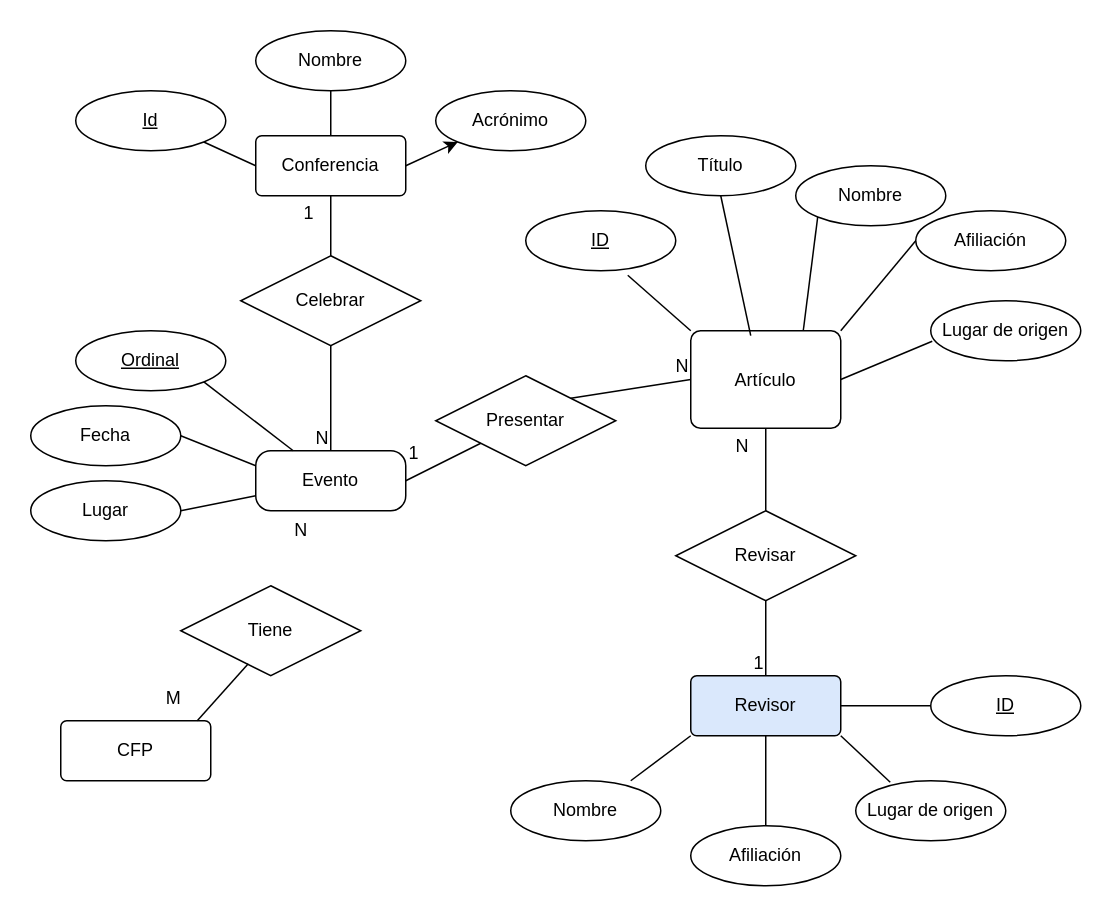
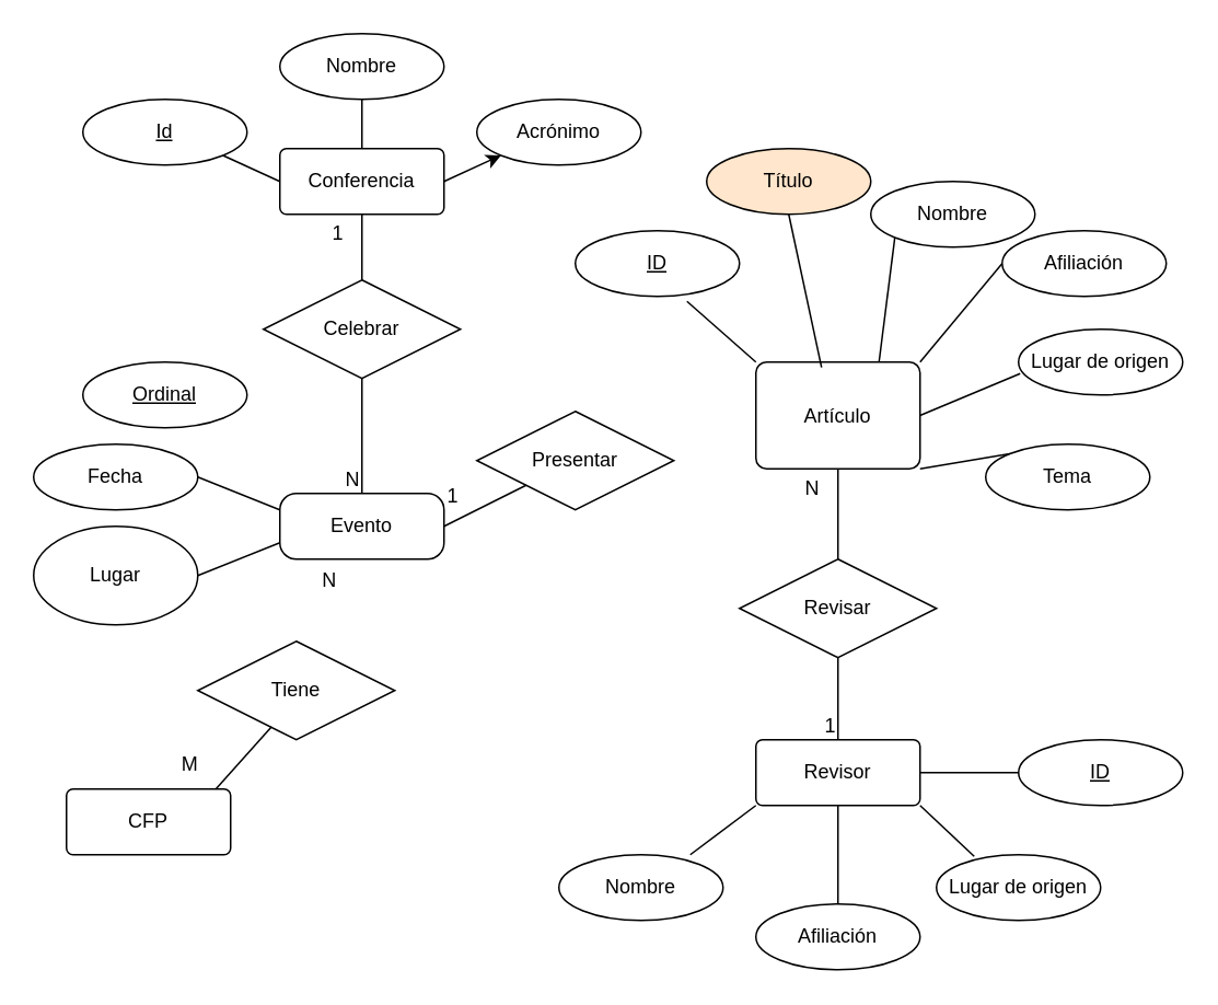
  <mxCell id="0" />
  <mxCell id="1" parent="0" />
  <mxCell id="2" value="Conferencia" style="rounded=1;arcSize=10;whiteSpace=wrap;html=1;align=center;" vertex="1" parent="1"><mxGeometry x="170" y="90" width="100" height="40" as="geometry" /></mxCell>
  <mxCell id="3" value="Id" style="ellipse;whiteSpace=wrap;html=1;align=center;fontStyle=4;" vertex="1" parent="1"><mxGeometry x="50" y="60" width="100" height="40" as="geometry" /></mxCell>
  <mxCell id="4" value="Nombre" style="ellipse;whiteSpace=wrap;html=1;align=center;" vertex="1" parent="1"><mxGeometry x="170" y="20" width="100" height="40" as="geometry" /></mxCell>
  <mxCell id="5" value="Acrónimo" style="ellipse;whiteSpace=wrap;html=1;align=center;" vertex="1" parent="1"><mxGeometry x="290" y="60" width="100" height="40" as="geometry" /></mxCell>
  <mxCell id="6" value="" style="endArrow=none;html=1;rounded=0;entryX=1;entryY=1;entryDx=0;entryDy=0;exitX=0;exitY=0.5;exitDx=0;exitDy=0;" edge="1" parent="1" source="2" target="3"><mxGeometry relative="1" as="geometry"><mxPoint x="170" y="370" as="sourcePoint" /><mxPoint x="330" y="370" as="targetPoint" /></mxGeometry></mxCell>
  <mxCell id="7" value="" style="endArrow=none;html=1;rounded=0;entryX=0.5;entryY=1;entryDx=0;entryDy=0;exitX=0.5;exitY=0;exitDx=0;exitDy=0;" edge="1" parent="1" source="2" target="4"><mxGeometry relative="1" as="geometry"><mxPoint x="170" y="370" as="sourcePoint" /><mxPoint x="330" y="370" as="targetPoint" /></mxGeometry></mxCell>
  <mxCell id="8" value="" style="endArrow=classic;html=1;rounded=0;entryX=0;entryY=1;entryDx=0;entryDy=0;exitX=1;exitY=0.5;exitDx=0;exitDy=0;" edge="1" parent="1" source="2" target="5"><mxGeometry relative="1" as="geometry"><mxPoint x="170" y="370" as="sourcePoint" /><mxPoint x="330" y="370" as="targetPoint" /></mxGeometry></mxCell>
  <mxCell id="9" value="Evento" style="rounded=1;arcSize=25;whiteSpace=wrap;html=1;align=center;" vertex="1" parent="1"><mxGeometry x="170" y="300" width="100" height="40" as="geometry" /></mxCell>
  <mxCell id="10" value="Fecha" style="ellipse;whiteSpace=wrap;html=1;align=center;" vertex="1" parent="1"><mxGeometry x="20" y="270" width="100" height="40" as="geometry" /></mxCell>
- <mxCell id="11" value="Lugar" style="ellipse;whiteSpace=wrap;html=1;align=center;" vertex="1" parent="1"><mxGeometry x="20" y="320" width="100" height="40" as="geometry" /></mxCell>
+ <mxCell id="11" value="Lugar" style="ellipse;whiteSpace=wrap;html=1;align=center;" vertex="1" parent="1"><mxGeometry x="20" y="320" width="100" height="60" as="geometry" /></mxCell>
  <mxCell id="12" value="Ordinal" style="ellipse;whiteSpace=wrap;html=1;align=center;fontStyle=4;" vertex="1" parent="1"><mxGeometry x="50" y="220" width="100" height="40" as="geometry" /></mxCell>
- <mxCell id="13" value="" style="endArrow=none;html=1;rounded=0;entryX=1;entryY=1;entryDx=0;entryDy=0;exitX=0.25;exitY=0;exitDx=0;exitDy=0;" edge="1" parent="1" source="9" target="12"><mxGeometry relative="1" as="geometry"><mxPoint x="170" y="370" as="sourcePoint" /><mxPoint x="330" y="370" as="targetPoint" /></mxGeometry></mxCell>
  <mxCell id="14" value="" style="endArrow=none;html=1;rounded=0;entryX=1;entryY=0.5;entryDx=0;entryDy=0;exitX=0;exitY=0.25;exitDx=0;exitDy=0;" edge="1" parent="1" source="9" target="10"><mxGeometry relative="1" as="geometry"><mxPoint x="170" y="370" as="sourcePoint" /><mxPoint x="330" y="370" as="targetPoint" /></mxGeometry></mxCell>
  <mxCell id="15" value="" style="endArrow=none;html=1;rounded=0;entryX=0;entryY=0.75;entryDx=0;entryDy=0;exitX=1;exitY=0.5;exitDx=0;exitDy=0;" edge="1" parent="1" source="11" target="9"><mxGeometry relative="1" as="geometry"><mxPoint x="170" y="370" as="sourcePoint" /><mxPoint x="330" y="370" as="targetPoint" /></mxGeometry></mxCell>
  <mxCell id="16" value="Celebrar" style="shape=rhombus;perimeter=rhombusPerimeter;whiteSpace=wrap;html=1;align=center;" vertex="1" parent="1"><mxGeometry x="160" y="170" width="120" height="60" as="geometry" /></mxCell>
  <mxCell id="17" value="Artículo" style="rounded=1;arcSize=10;whiteSpace=wrap;html=1;align=center;" vertex="1" parent="1"><mxGeometry x="460" y="220" width="100" height="65" as="geometry" /></mxCell>
  <mxCell id="18" value="ID" style="ellipse;whiteSpace=wrap;html=1;align=center;fontStyle=4;" vertex="1" parent="1"><mxGeometry x="350" y="140" width="100" height="40" as="geometry" /></mxCell>
- <mxCell id="19" value="Título" style="ellipse;whiteSpace=wrap;html=1;align=center;" vertex="1" parent="1"><mxGeometry x="430" y="90" width="100" height="40" as="geometry" /></mxCell>
+ <mxCell id="19" value="Título" style="ellipse;whiteSpace=wrap;html=1;align=center;fillColor=#ffe6cc;" vertex="1" parent="1"><mxGeometry x="430" y="90" width="100" height="40" as="geometry" /></mxCell>
  <mxCell id="20" value="Nombre" style="ellipse;whiteSpace=wrap;html=1;align=center;" vertex="1" parent="1"><mxGeometry x="530" y="110" width="100" height="40" as="geometry" /></mxCell>
  <mxCell id="21" value="Afiliación" style="ellipse;whiteSpace=wrap;html=1;align=center;" vertex="1" parent="1"><mxGeometry x="610" y="140" width="100" height="40" as="geometry" /></mxCell>
  <mxCell id="22" value="Lugar de origen" style="ellipse;whiteSpace=wrap;html=1;align=center;" vertex="1" parent="1"><mxGeometry x="620" y="200" width="100" height="40" as="geometry" /></mxCell>
  <mxCell id="23" value="" style="endArrow=none;html=1;rounded=0;entryX=0;entryY=0;entryDx=0;entryDy=0;exitX=0.68;exitY=1.075;exitDx=0;exitDy=0;exitPerimeter=0;" edge="1" parent="1" source="18" target="17"><mxGeometry relative="1" as="geometry"><mxPoint x="170" y="370" as="sourcePoint" /><mxPoint x="330" y="370" as="targetPoint" /></mxGeometry></mxCell>
  <mxCell id="24" value="" style="endArrow=none;html=1;rounded=0;entryX=0.5;entryY=1;entryDx=0;entryDy=0;exitX=0.4;exitY=0.05;exitDx=0;exitDy=0;exitPerimeter=0;" edge="1" parent="1" source="17" target="19"><mxGeometry relative="1" as="geometry"><mxPoint x="170" y="370" as="sourcePoint" /><mxPoint x="330" y="370" as="targetPoint" /></mxGeometry></mxCell>
  <mxCell id="25" value="" style="endArrow=none;html=1;rounded=0;entryX=0;entryY=1;entryDx=0;entryDy=0;exitX=0.75;exitY=0;exitDx=0;exitDy=0;" edge="1" parent="1" source="17" target="20"><mxGeometry relative="1" as="geometry"><mxPoint x="170" y="370" as="sourcePoint" /><mxPoint x="330" y="370" as="targetPoint" /></mxGeometry></mxCell>
  <mxCell id="26" value="" style="endArrow=none;html=1;rounded=0;entryX=0;entryY=0.5;entryDx=0;entryDy=0;exitX=1;exitY=0;exitDx=0;exitDy=0;" edge="1" parent="1" source="17" target="21"><mxGeometry relative="1" as="geometry"><mxPoint x="170" y="370" as="sourcePoint" /><mxPoint x="330" y="370" as="targetPoint" /></mxGeometry></mxCell>
  <mxCell id="27" value="" style="endArrow=none;html=1;rounded=0;entryX=0.01;entryY=0.675;entryDx=0;entryDy=0;exitX=1;exitY=0.5;exitDx=0;exitDy=0;entryPerimeter=0;" edge="1" parent="1" source="17" target="22"><mxGeometry relative="1" as="geometry"><mxPoint x="170" y="370" as="sourcePoint" /><mxPoint x="330" y="370" as="targetPoint" /></mxGeometry></mxCell>
- <mxCell id="28" value="Revisor" style="rounded=1;arcSize=10;whiteSpace=wrap;html=1;align=center;fillColor=#dae8fc;" vertex="1" parent="1"><mxGeometry x="460" y="450" width="100" height="40" as="geometry" /></mxCell>
+ <mxCell id="28" value="Revisor" style="rounded=1;arcSize=10;whiteSpace=wrap;html=1;align=center;" vertex="1" parent="1"><mxGeometry x="460" y="450" width="100" height="40" as="geometry" /></mxCell>
  <mxCell id="29" value="Nombre" style="ellipse;whiteSpace=wrap;html=1;align=center;" vertex="1" parent="1"><mxGeometry x="340" y="520" width="100" height="40" as="geometry" /></mxCell>
  <mxCell id="30" value="ID" style="ellipse;whiteSpace=wrap;html=1;align=center;fontStyle=4;" vertex="1" parent="1"><mxGeometry x="620" y="450" width="100" height="40" as="geometry" /></mxCell>
  <mxCell id="31" value="Lugar de origen" style="ellipse;whiteSpace=wrap;html=1;align=center;" vertex="1" parent="1"><mxGeometry x="570" y="520" width="100" height="40" as="geometry" /></mxCell>
  <mxCell id="32" value="Afiliación" style="ellipse;whiteSpace=wrap;html=1;align=center;" vertex="1" parent="1"><mxGeometry x="460" y="550" width="100" height="40" as="geometry" /></mxCell>
  <mxCell id="33" value="" style="endArrow=none;html=1;rounded=0;entryX=0;entryY=1;entryDx=0;entryDy=0;exitX=0.8;exitY=0;exitDx=0;exitDy=0;exitPerimeter=0;" edge="1" parent="1" source="29" target="28"><mxGeometry relative="1" as="geometry"><mxPoint x="170" y="370" as="sourcePoint" /><mxPoint x="330" y="370" as="targetPoint" /></mxGeometry></mxCell>
  <mxCell id="34" value="" style="endArrow=none;html=1;rounded=0;entryX=0.5;entryY=1;entryDx=0;entryDy=0;exitX=0.5;exitY=0;exitDx=0;exitDy=0;" edge="1" parent="1" source="32" target="28"><mxGeometry relative="1" as="geometry"><mxPoint x="170" y="370" as="sourcePoint" /><mxPoint x="330" y="370" as="targetPoint" /></mxGeometry></mxCell>
  <mxCell id="35" value="" style="endArrow=none;html=1;rounded=0;entryX=0.23;entryY=0.025;entryDx=0;entryDy=0;entryPerimeter=0;exitX=1;exitY=1;exitDx=0;exitDy=0;" edge="1" parent="1" source="28" target="31"><mxGeometry relative="1" as="geometry"><mxPoint x="170" y="370" as="sourcePoint" /><mxPoint x="330" y="370" as="targetPoint" /></mxGeometry></mxCell>
  <mxCell id="36" value="" style="endArrow=none;html=1;rounded=0;entryX=0;entryY=0.5;entryDx=0;entryDy=0;exitX=1;exitY=0.5;exitDx=0;exitDy=0;" edge="1" parent="1" source="28" target="30"><mxGeometry relative="1" as="geometry"><mxPoint x="170" y="370" as="sourcePoint" /><mxPoint x="330" y="370" as="targetPoint" /></mxGeometry></mxCell>
  <mxCell id="37" value="Revisar" style="shape=rhombus;perimeter=rhombusPerimeter;whiteSpace=wrap;html=1;align=center;" vertex="1" parent="1"><mxGeometry x="450" y="340" width="120" height="60" as="geometry" /></mxCell>
  <mxCell id="38" value="Presentar" style="shape=rhombus;perimeter=rhombusPerimeter;whiteSpace=wrap;html=1;align=center;" vertex="1" parent="1"><mxGeometry x="290" y="250" width="120" height="60" as="geometry" /></mxCell>
  <mxCell id="39" value="" style="endArrow=none;html=1;rounded=0;entryX=0.5;entryY=0;entryDx=0;entryDy=0;exitX=0.5;exitY=1;exitDx=0;exitDy=0;" edge="1" parent="1" source="16" target="9"><mxGeometry relative="1" as="geometry"><mxPoint x="170" y="370" as="sourcePoint" /><mxPoint x="330" y="370" as="targetPoint" /></mxGeometry></mxCell>
  <mxCell id="40" value="N" style="resizable=0;html=1;whiteSpace=wrap;align=right;verticalAlign=bottom;" connectable="0" vertex="1" parent="39"><mxGeometry x="1" relative="1" as="geometry" /></mxCell>
  <mxCell id="41" value="" style="endArrow=none;html=1;rounded=0;entryX=0.5;entryY=1;entryDx=0;entryDy=0;exitX=0.5;exitY=0;exitDx=0;exitDy=0;" edge="1" parent="1" source="16" target="2"><mxGeometry relative="1" as="geometry"><mxPoint x="170" y="370" as="sourcePoint" /><mxPoint x="330" y="370" as="targetPoint" /></mxGeometry></mxCell>
  <mxCell id="42" value="1" style="resizable=0;html=1;whiteSpace=wrap;align=right;verticalAlign=bottom;" connectable="0" vertex="1" parent="41"><mxGeometry x="1" relative="1" as="geometry"><mxPoint x="-10" y="20" as="offset" /></mxGeometry></mxCell>
- <mxCell id="43" value="" style="endArrow=none;html=1;rounded=0;entryX=0;entryY=0.5;entryDx=0;entryDy=0;exitX=1;exitY=0;exitDx=0;exitDy=0;" edge="1" parent="1" source="38" target="17"><mxGeometry relative="1" as="geometry"><mxPoint x="170" y="370" as="sourcePoint" /><mxPoint x="330" y="370" as="targetPoint" /></mxGeometry></mxCell>
- <mxCell id="44" value="N" style="resizable=0;html=1;whiteSpace=wrap;align=right;verticalAlign=bottom;" connectable="0" vertex="1" parent="43"><mxGeometry x="1" relative="1" as="geometry" /></mxCell>
  <mxCell id="45" value="" style="endArrow=none;html=1;rounded=0;exitX=0;exitY=1;exitDx=0;exitDy=0;entryX=1;entryY=0.5;entryDx=0;entryDy=0;" edge="1" parent="1" source="38" target="9"><mxGeometry relative="1" as="geometry"><mxPoint x="320" y="320" as="sourcePoint" /><mxPoint x="290" y="367.5" as="targetPoint" /></mxGeometry></mxCell>
  <mxCell id="46" value="1" style="resizable=0;html=1;whiteSpace=wrap;align=right;verticalAlign=bottom;" connectable="0" vertex="1" parent="45"><mxGeometry x="1" relative="1" as="geometry"><mxPoint x="10" y="-10" as="offset" /></mxGeometry></mxCell>
  <mxCell id="47" value="" style="endArrow=none;html=1;rounded=0;entryX=0.5;entryY=1;entryDx=0;entryDy=0;exitX=0.5;exitY=0;exitDx=0;exitDy=0;" edge="1" parent="1" source="37" target="17"><mxGeometry relative="1" as="geometry"><mxPoint x="170" y="370" as="sourcePoint" /><mxPoint x="330" y="370" as="targetPoint" /></mxGeometry></mxCell>
  <mxCell id="48" value="N" style="resizable=0;html=1;whiteSpace=wrap;align=right;verticalAlign=bottom;" connectable="0" vertex="1" parent="47"><mxGeometry x="1" relative="1" as="geometry"><mxPoint x="-10" y="20" as="offset" /></mxGeometry></mxCell>
  <mxCell id="49" value="" style="endArrow=none;html=1;rounded=0;entryX=0.5;entryY=0;entryDx=0;entryDy=0;exitX=0.5;exitY=1;exitDx=0;exitDy=0;" edge="1" parent="1" source="37" target="28"><mxGeometry relative="1" as="geometry"><mxPoint x="170" y="370" as="sourcePoint" /><mxPoint x="330" y="370" as="targetPoint" /></mxGeometry></mxCell>
  <mxCell id="50" value="1" style="resizable=0;html=1;whiteSpace=wrap;align=right;verticalAlign=bottom;" connectable="0" vertex="1" parent="49"><mxGeometry x="1" relative="1" as="geometry" /></mxCell>
  <mxCell id="51" value="CFP" style="rounded=1;arcSize=10;whiteSpace=wrap;html=1;align=center;" vertex="1" parent="1"><mxGeometry x="40" y="480" width="100" height="40" as="geometry" /></mxCell>
  <mxCell id="52" value="Tiene" style="shape=rhombus;perimeter=rhombusPerimeter;whiteSpace=wrap;html=1;align=center;" vertex="1" parent="1"><mxGeometry x="120" y="390" width="120" height="60" as="geometry" /></mxCell>
  <mxCell id="53" value="N" style="text;html=1;align=center;verticalAlign=middle;resizable=0;points=[];autosize=1;strokeColor=none;fillColor=none;" vertex="1" parent="1"><mxGeometry x="185" y="338" width="30" height="30" as="geometry" /></mxCell>
  <mxCell id="54" value="M" style="text;html=1;align=center;verticalAlign=middle;resizable=0;points=[];autosize=1;strokeColor=none;fillColor=none;" vertex="1" parent="1"><mxGeometry x="100" y="450" width="30" height="30" as="geometry" /></mxCell>
  <mxCell id="55" value="" style="endArrow=none;html=1;rounded=0;entryX=0.375;entryY=0.867;entryDx=0;entryDy=0;entryPerimeter=0;exitX=0.91;exitY=0;exitDx=0;exitDy=0;exitPerimeter=0;" edge="1" parent="1" source="51" target="52"><mxGeometry relative="1" as="geometry"><mxPoint x="170" y="370" as="sourcePoint" /><mxPoint x="330" y="370" as="targetPoint" /></mxGeometry></mxCell>
+ <mxCell id="56" value="Tema" style="ellipse;whiteSpace=wrap;html=1;align=center;" vertex="1" parent="1"><mxGeometry x="600" y="270" width="100" height="40" as="geometry" /></mxCell>
+ <mxCell id="57" value="" style="endArrow=none;html=1;rounded=0;entryX=0;entryY=0;entryDx=0;entryDy=0;exitX=1;exitY=1;exitDx=0;exitDy=0;" edge="1" parent="1" source="17" target="56"><mxGeometry relative="1" as="geometry"><mxPoint x="170" y="370" as="sourcePoint" /><mxPoint x="330" y="370" as="targetPoint" /></mxGeometry></mxCell>
